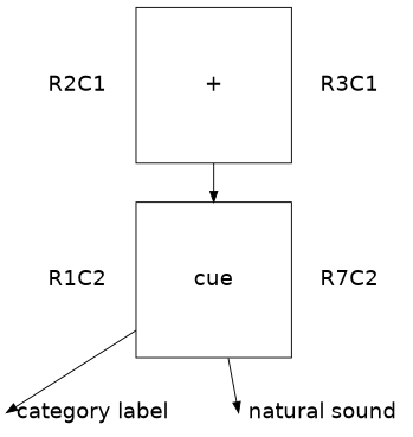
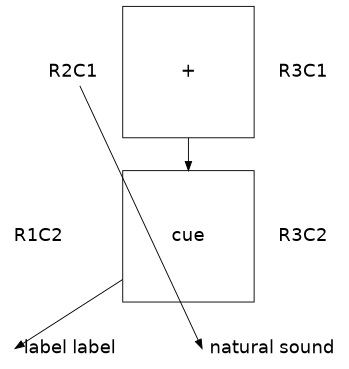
  digraph {
    compound=true
    rankdir=TB
    splines=false
    node [fontname=Helvetica fontsize=20 shape=none]
    edge [fontname=Helvetica fontsize=20 style=invis]
    n1 [height=0.1 label=R2C1 width=0.1]
    R3C1 [height=0.1 width=0.1]
    n3 [height=2.0 label="+" shape=box width=2.0]
    R1C2 [height=0.1 width=0.1]
-   R3C2 [height=0.1 width=0.1 label=R7C2]
+   R3C2 [height=0.1 width=0.1]
    n6 [height=2.0 label=cue shape=box width=2.0]
-   n7 [height=0.1 label="category label" width=0.1]
+   n7 [height=0.1 label="label label" width=0.1]
    n8 [height=0.1 label="natural sound" width=0.1]
    subgraph sub_1 {
      rank=same
      n3
      subgraph sub_2 {
        rank=same
        n1
        R3C1
      }
    }
    subgraph sub_3 {
      rank=same
      n6
      subgraph sub_4 {
        rank=same
        R1C2
        R3C2
      }
    }
    subgraph sub_5 {
      rank=same
      subgraph sub_6 {
        rank=same
        n7
        n8
      }
    }
    n1 -> n3
    n1 -> R1C2
    R3C1 -> R3C2
    n3 -> R3C1
    n3 -> n6 [style=""]
    R1C2 -> n7
    R3C2 -> n8
    n6 -> n7 [headport=w style=""]
-   n6 -> n8 [headport=w style=""]
+   n1 -> n8 [headport=w style=""]
  }
